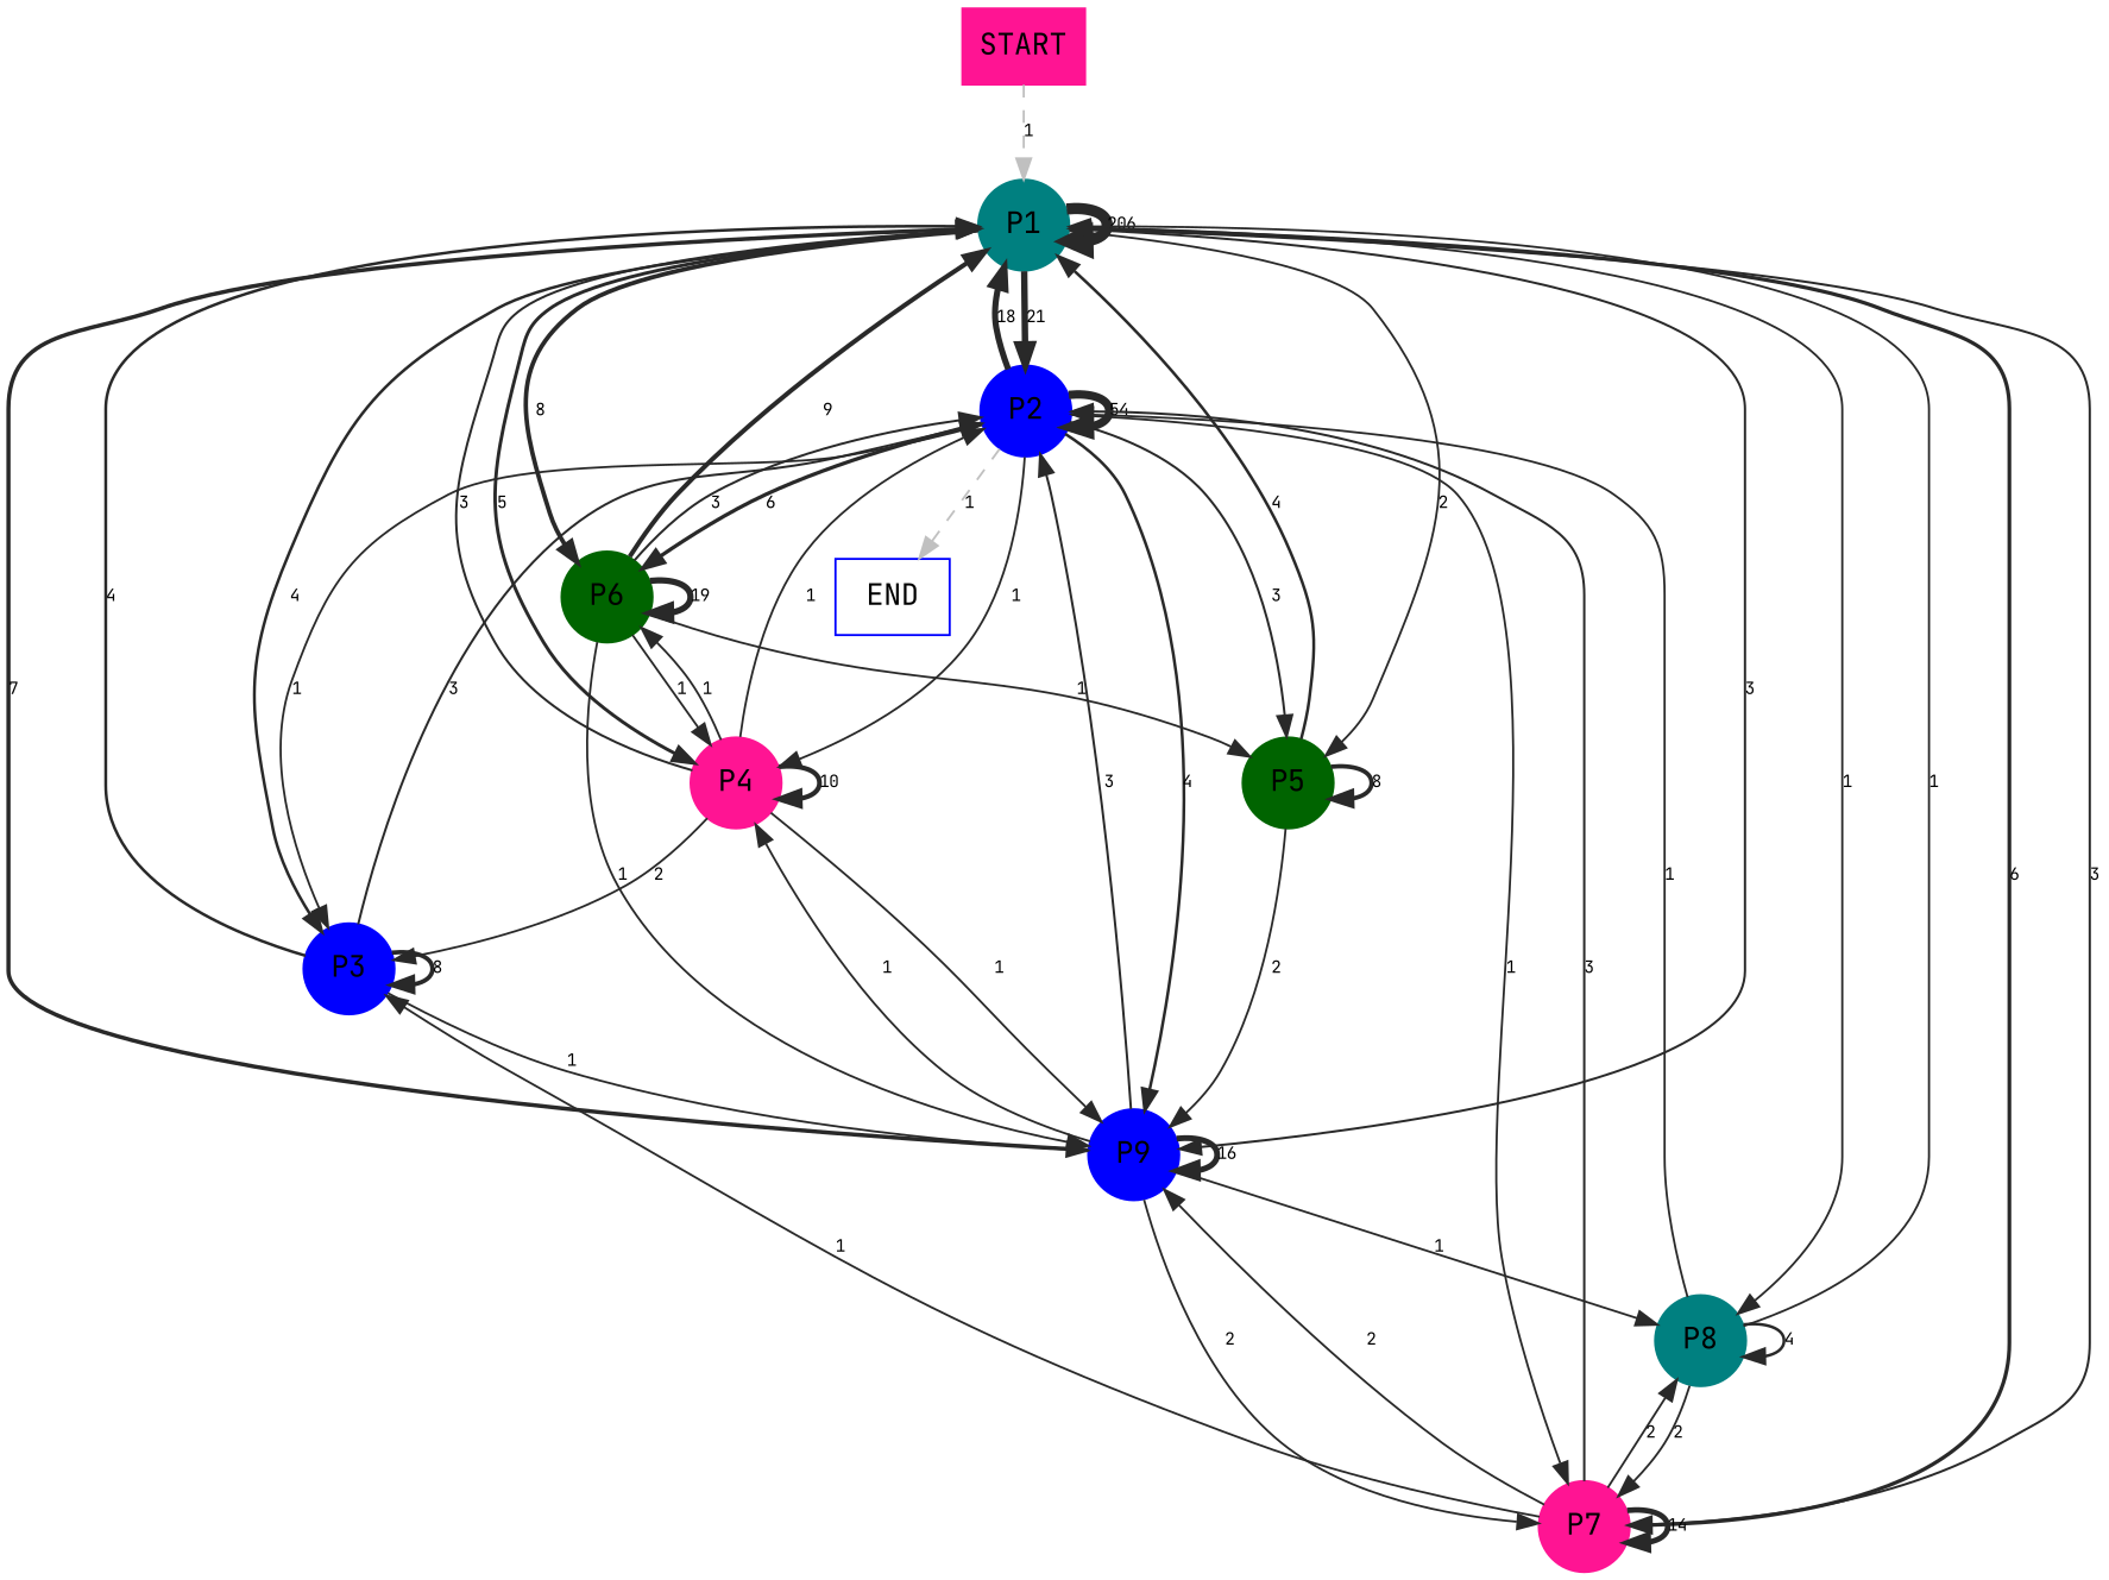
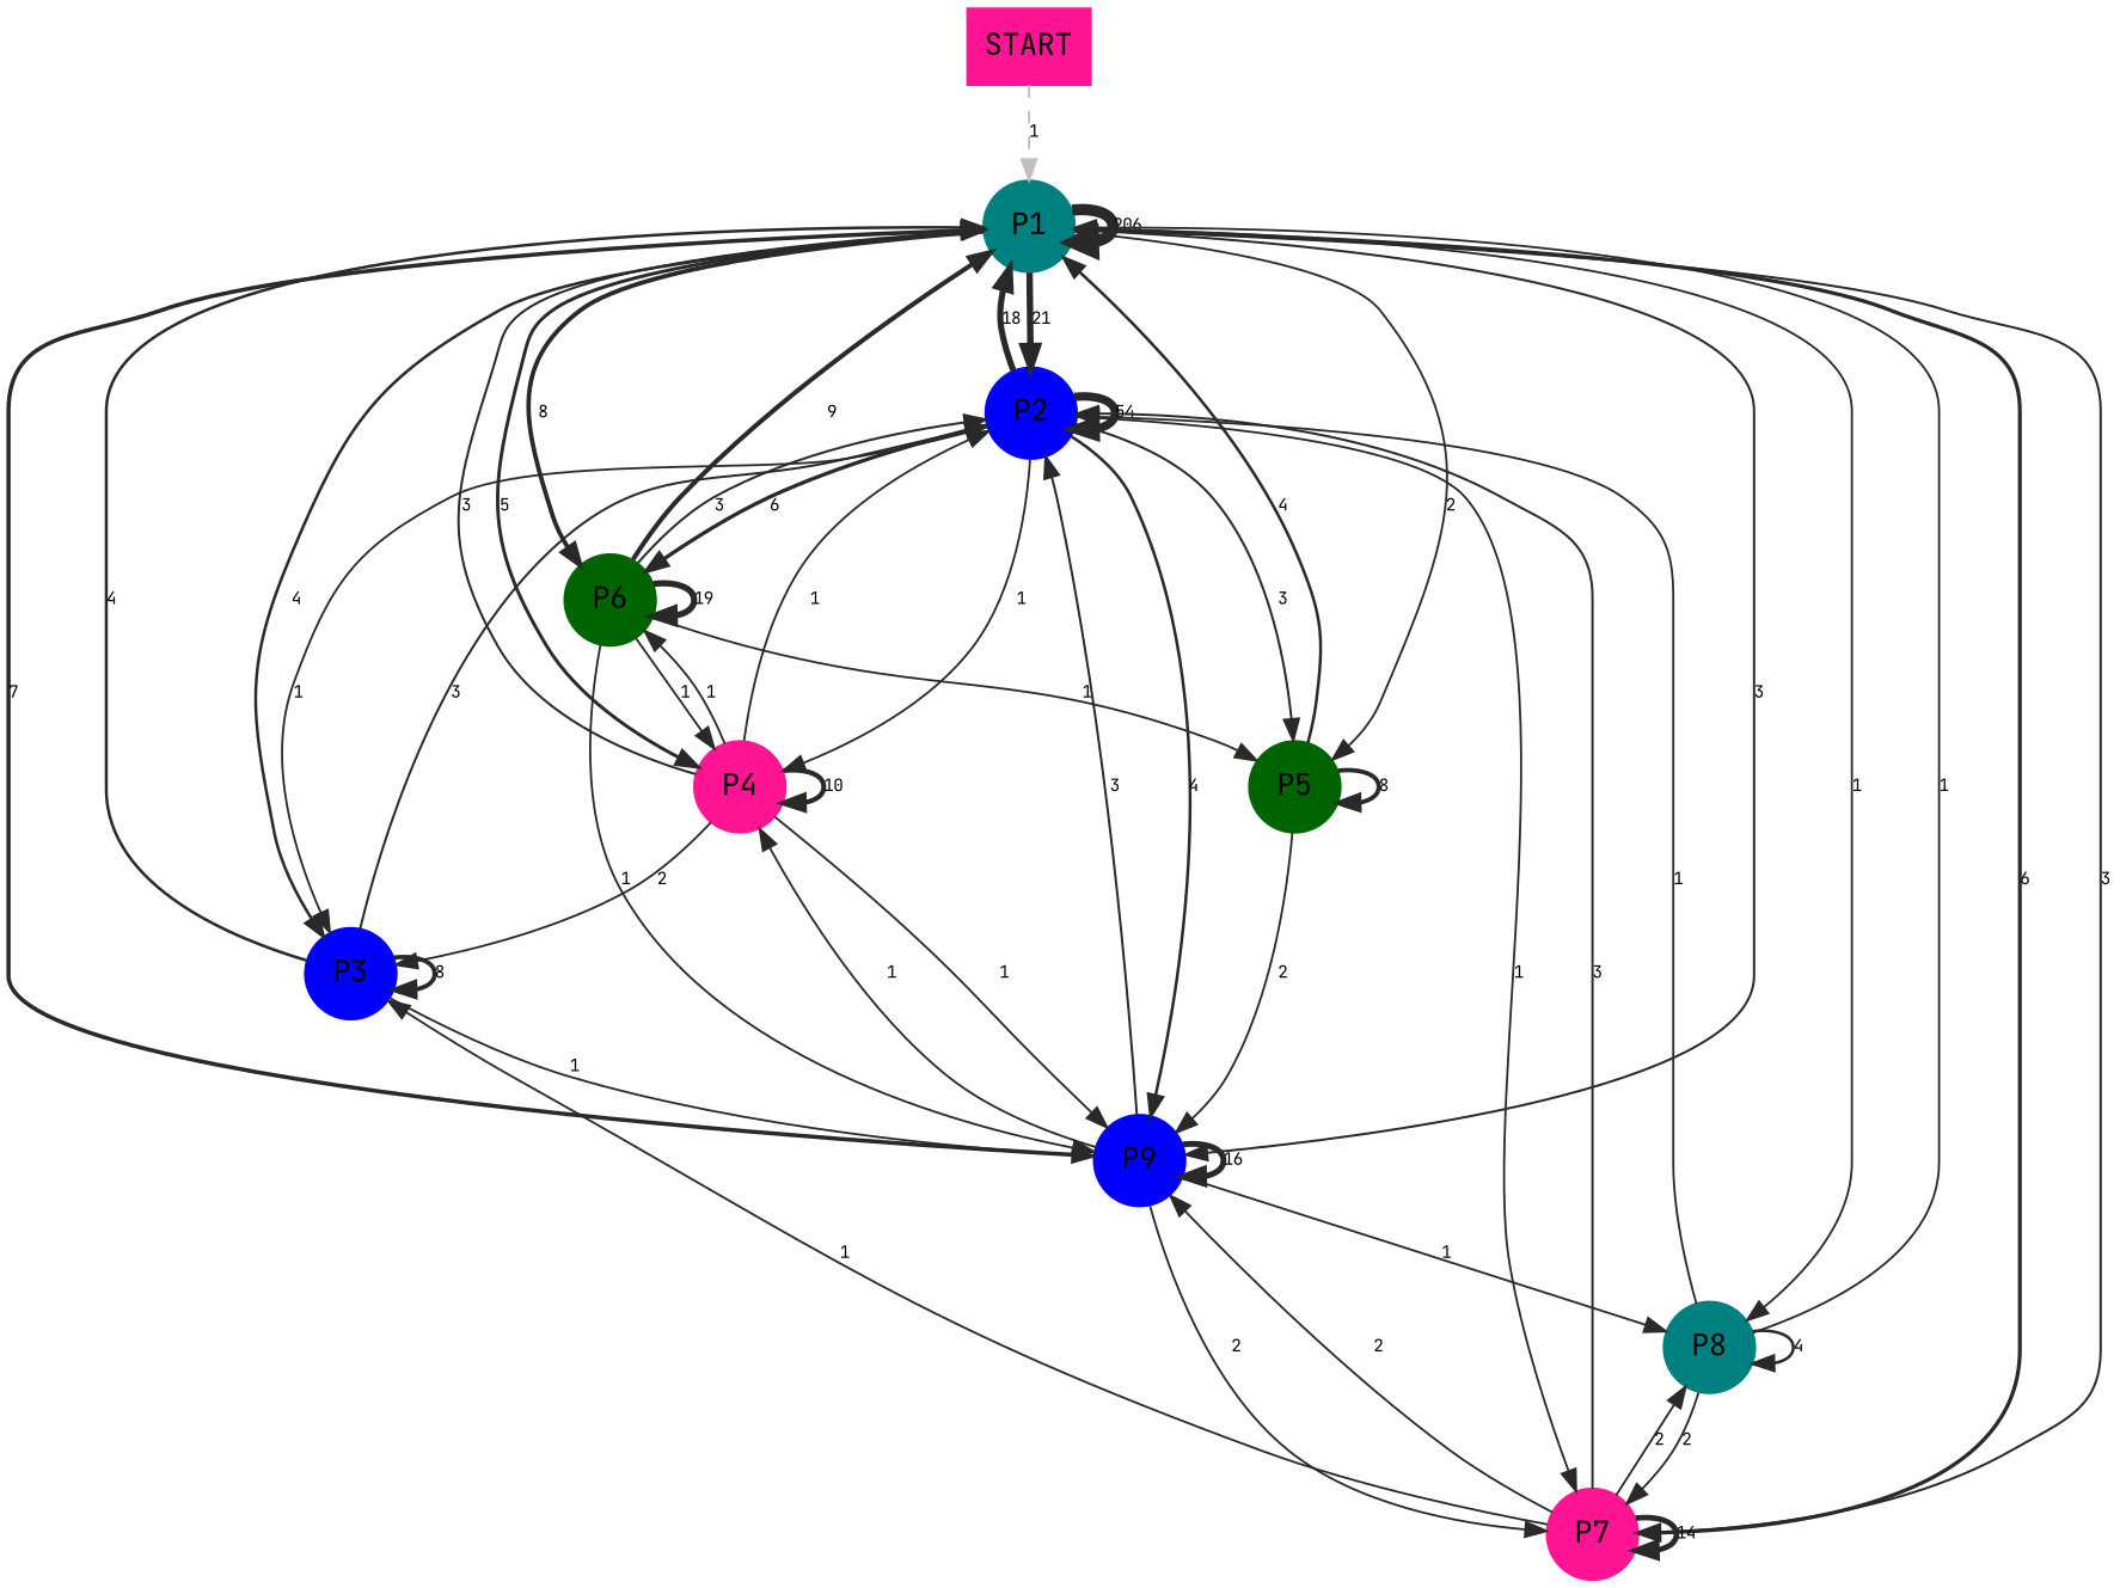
  digraph {
    fontname="JetBrains Mono"
    node [color=blue fontname="JetBrains Mono" shape=circle style=filled]
    edge [color=grey16 fontname="JetBrains Mono" fontsize=8 labelfloat=false penwidth=1]
    P1 [color=teal]
    P2
    P6 [color=darkgreen]
    P5 [color=darkgreen]
    P9
    P7 [color=deeppink]
    P8 [color=teal]
    P3
    P4 [color=deeppink]
-   END [fillcolor=white shape=box]
    START [color=deeppink fillcolor=deeppink shape=box]
    P1 -> P1 [label=206 penwidth=5.327876168789581]
    P1 -> P2 [label=21 penwidth=3.044522437723423]
    P1 -> P6 [label=8 penwidth=2.0794415416798357]
    P1 -> P5 [label=2]
    P1 -> P9 [label=3 penwidth=1.0986122886681098]
    P1 -> P7 [label=6 penwidth=1.791759469228055]
    P1 -> P8 [label=1]
    P1 -> P3 [label=4 penwidth=1.3862943611198906]
    P1 -> P4 [label=5 penwidth=1.6094379124341003]
    P2 -> P1 [label=18 penwidth=2.8903717578961645]
    P2 -> P2 [label=54 penwidth=3.9889840465642745]
    P2 -> P6 [label=6 penwidth=1.791759469228055]
    P2 -> P5 [label=3 penwidth=1.0986122886681098]
    P2 -> P9 [label=4 penwidth=1.3862943611198906]
    P2 -> P7 [label=1]
    P2 -> P3 [label=1]
    P2 -> P4 [label=1]
-   P2 -> END [color=grey label=1 style=dashed penwidth=""]
    P6 -> P1 [label=9 penwidth=2.1972245773362196]
    P6 -> P2 [label=3 penwidth=1.0986122886681098]
    P6 -> P6 [label=19 penwidth=2.9444389791664403]
    P6 -> P5 [label=1]
    P6 -> P9 [label=1]
    P6 -> P4 [label=1]
    P5 -> P1 [label=4 penwidth=1.3862943611198906]
    P5 -> P5 [label=8 penwidth=2.0794415416798357]
    P5 -> P9 [label=2]
    P9 -> P1 [label=7 penwidth=1.9459101490553132]
    P9 -> P2 [label=3 penwidth=1.0986122886681098]
    P9 -> P9 [label=16 penwidth=2.772588722239781]
    P9 -> P7 [label=2]
    P9 -> P8 [label=1]
    P9 -> P4 [label=1]
    P7 -> P1 [label=3 penwidth=1.0986122886681098]
    P7 -> P2 [label=3 penwidth=1.0986122886681098]
    P7 -> P9 [label=2]
    P7 -> P7 [label=14 penwidth=2.6390573296152584]
    P7 -> P8 [label=2]
    P7 -> P3 [label=1]
    P8 -> P1 [label=1]
    P8 -> P2 [label=1]
    P8 -> P7 [label=2]
    P8 -> P8 [label=4 penwidth=1.3862943611198906]
    P3 -> P1 [label=4 penwidth=1.3862943611198906]
    P3 -> P2 [label=3 penwidth=1.0986122886681098]
    P3 -> P9 [label=1]
    P3 -> P3 [label=8 penwidth=2.0794415416798357]
    P4 -> P1 [label=3 penwidth=1.0986122886681098]
    P4 -> P2 [label=1]
    P4 -> P6 [label=1]
    P4 -> P9 [label=1]
    P4 -> P3 [label=2]
    P4 -> P4 [label=10 penwidth=2.302585092994046]
    START -> P1 [color=grey label=1 style=dashed penwidth=""]
  }
